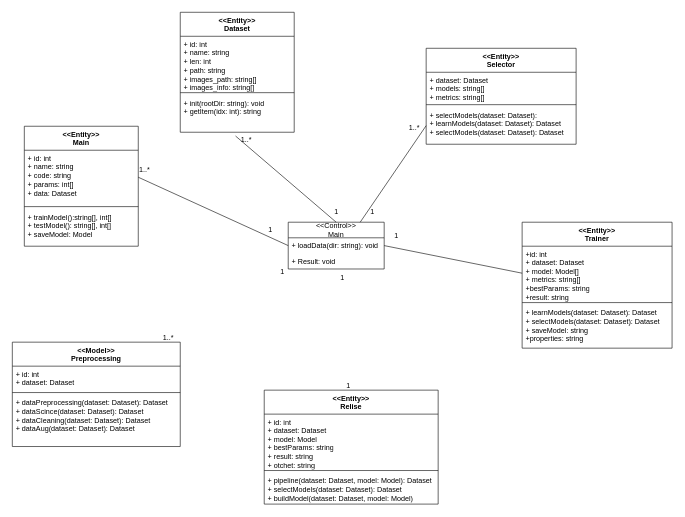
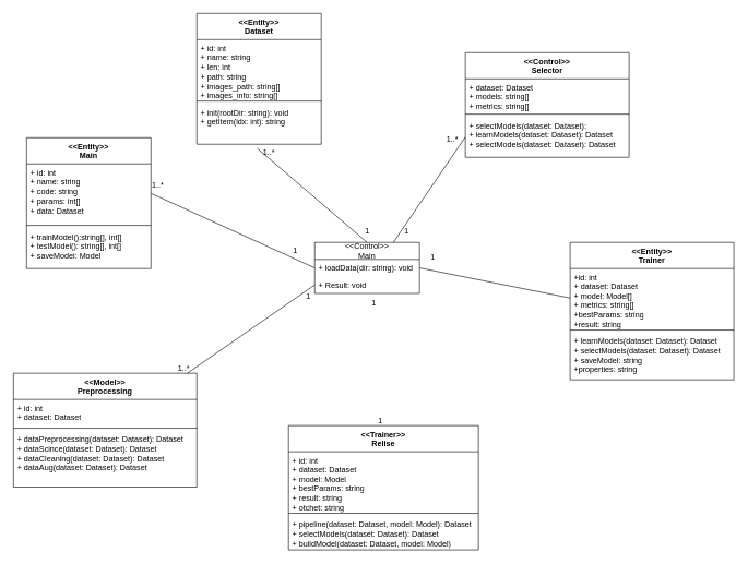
  <mxCell id="0" />
  <mxCell id="1" parent="0" />
  <mxCell id="2" value="&amp;lt;&amp;lt;Control&amp;gt;&amp;gt;&lt;div&gt;Main&lt;/div&gt;" style="swimlane;fontStyle=0;childLayout=stackLayout;horizontal=1;startSize=26;fillColor=none;horizontalStack=0;resizeParent=1;resizeParentMax=0;resizeLast=0;collapsible=1;marginBottom=0;whiteSpace=wrap;html=1;" parent="1" vertex="1"><mxGeometry x="480" y="370" width="160" height="78" as="geometry" /></mxCell>
  <mxCell id="3" value="+ loadData(dir: string): void" style="text;strokeColor=none;fillColor=none;align=left;verticalAlign=top;spacingLeft=4;spacingRight=4;overflow=hidden;rotatable=0;points=[[0,0.5],[1,0.5]];portConstraint=eastwest;whiteSpace=wrap;html=1;" parent="2" vertex="1"><mxGeometry y="26" width="160" height="26" as="geometry" /></mxCell>
  <mxCell id="4" value="+ Result: void" style="text;strokeColor=none;fillColor=none;align=left;verticalAlign=top;spacingLeft=4;spacingRight=4;overflow=hidden;rotatable=0;points=[[0,0.5],[1,0.5]];portConstraint=eastwest;whiteSpace=wrap;html=1;" parent="2" vertex="1"><mxGeometry y="52" width="160" height="26" as="geometry" /></mxCell>
  <mxCell id="5" value="&amp;lt;&amp;lt;Entity&amp;gt;&amp;gt;&lt;div&gt;Dataset&lt;/div&gt;" style="swimlane;fontStyle=1;align=center;verticalAlign=top;childLayout=stackLayout;horizontal=1;startSize=40;horizontalStack=0;resizeParent=1;resizeParentMax=0;resizeLast=0;collapsible=1;marginBottom=0;whiteSpace=wrap;html=1;" vertex="1" parent="1"><mxGeometry x="300" y="20" width="190" height="200" as="geometry" /></mxCell>
  <mxCell id="6" value="&lt;div&gt;+ id: int&lt;br&gt;&lt;/div&gt;+ name: string&lt;div&gt;+ len: int&lt;/div&gt;&lt;div&gt;+ path: string&lt;/div&gt;&lt;div&gt;+ images_path: string[]&lt;/div&gt;&lt;div&gt;+ images_info: string[]&lt;/div&gt;" style="text;strokeColor=none;fillColor=none;align=left;verticalAlign=top;spacingLeft=4;spacingRight=4;overflow=hidden;rotatable=0;points=[[0,0.5],[1,0.5]];portConstraint=eastwest;whiteSpace=wrap;html=1;" vertex="1" parent="5"><mxGeometry y="40" width="190" height="90" as="geometry" /></mxCell>
  <mxCell id="7" value="" style="line;strokeWidth=1;fillColor=none;align=left;verticalAlign=middle;spacingTop=-1;spacingLeft=3;spacingRight=3;rotatable=0;labelPosition=right;points=[];portConstraint=eastwest;strokeColor=inherit;" vertex="1" parent="5"><mxGeometry y="130" width="190" height="8" as="geometry" /></mxCell>
  <mxCell id="8" value="+ init(rootDir: string): void&lt;div&gt;+ getItem(idx: int): string&lt;/div&gt;&lt;div&gt;&lt;br&gt;&lt;/div&gt;" style="text;strokeColor=none;fillColor=none;align=left;verticalAlign=top;spacingLeft=4;spacingRight=4;overflow=hidden;rotatable=0;points=[[0,0.5],[1,0.5]];portConstraint=eastwest;whiteSpace=wrap;html=1;" vertex="1" parent="5"><mxGeometry y="138" width="190" height="62" as="geometry" /></mxCell>
  <mxCell id="9" value="&amp;lt;&amp;lt;Model&amp;gt;&amp;gt;&lt;div&gt;Preprocessing&lt;/div&gt;" style="swimlane;fontStyle=1;align=center;verticalAlign=top;childLayout=stackLayout;horizontal=1;startSize=40;horizontalStack=0;resizeParent=1;resizeParentMax=0;resizeLast=0;collapsible=1;marginBottom=0;whiteSpace=wrap;html=1;" vertex="1" parent="1"><mxGeometry x="20" y="570" width="280" height="174" as="geometry" /></mxCell>
  <mxCell id="10" value="&lt;div&gt;+ id: int&lt;/div&gt;+ dataset: Dataset&lt;div&gt;&lt;br&gt;&lt;/div&gt;" style="text;strokeColor=none;fillColor=none;align=left;verticalAlign=top;spacingLeft=4;spacingRight=4;overflow=hidden;rotatable=0;points=[[0,0.5],[1,0.5]];portConstraint=eastwest;whiteSpace=wrap;html=1;" vertex="1" parent="9"><mxGeometry y="40" width="280" height="40" as="geometry" /></mxCell>
  <mxCell id="11" value="" style="line;strokeWidth=1;fillColor=none;align=left;verticalAlign=middle;spacingTop=-1;spacingLeft=3;spacingRight=3;rotatable=0;labelPosition=right;points=[];portConstraint=eastwest;strokeColor=inherit;" vertex="1" parent="9"><mxGeometry y="80" width="280" height="8" as="geometry" /></mxCell>
  <mxCell id="12" value="+ dataPreprocessing(dataset: Dataset): Dataset&lt;div&gt;+ dataScince(dataset: Dataset): Dataset&lt;/div&gt;&lt;div&gt;+ dataCleaning(dataset: Dataset): Dataset&lt;/div&gt;&lt;div&gt;+ dataAug(dataset:&amp;nbsp;&lt;span style=&quot;background-color: initial;&quot;&gt;Dataset&lt;/span&gt;&lt;span style=&quot;background-color: initial;&quot;&gt;):&amp;nbsp;&lt;/span&gt;&lt;span style=&quot;background-color: initial;&quot;&gt;Dataset&lt;/span&gt;&lt;/div&gt;" style="text;strokeColor=none;fillColor=none;align=left;verticalAlign=top;spacingLeft=4;spacingRight=4;overflow=hidden;rotatable=0;points=[[0,0.5],[1,0.5]];portConstraint=eastwest;whiteSpace=wrap;html=1;" vertex="1" parent="9"><mxGeometry y="88" width="280" height="86" as="geometry" /></mxCell>
- <mxCell id="13" value="&amp;lt;&amp;lt;Entity&amp;gt;&amp;gt;&lt;div&gt;Selector&lt;/div&gt;" style="swimlane;fontStyle=1;align=center;verticalAlign=top;childLayout=stackLayout;horizontal=1;startSize=40;horizontalStack=0;resizeParent=1;resizeParentMax=0;resizeLast=0;collapsible=1;marginBottom=0;whiteSpace=wrap;html=1;" vertex="1" parent="1"><mxGeometry x="710" y="80" width="250" height="160" as="geometry" /></mxCell>
+ <mxCell id="13" value="&amp;lt;&amp;lt;Control&amp;gt;&amp;gt;&lt;div&gt;Selector&lt;/div&gt;" style="swimlane;fontStyle=1;align=center;verticalAlign=top;childLayout=stackLayout;horizontal=1;startSize=40;horizontalStack=0;resizeParent=1;resizeParentMax=0;resizeLast=0;collapsible=1;marginBottom=0;whiteSpace=wrap;html=1;" vertex="1" parent="1"><mxGeometry x="710" y="80" width="250" height="160" as="geometry" /></mxCell>
  <mxCell id="14" value="+ dataset: Dataset&lt;div&gt;+ models: string[]&lt;/div&gt;&lt;div&gt;+ metrics: string[]&lt;/div&gt;" style="text;strokeColor=none;fillColor=none;align=left;verticalAlign=top;spacingLeft=4;spacingRight=4;overflow=hidden;rotatable=0;points=[[0,0.5],[1,0.5]];portConstraint=eastwest;whiteSpace=wrap;html=1;" vertex="1" parent="13"><mxGeometry y="40" width="250" height="50" as="geometry" /></mxCell>
  <mxCell id="15" value="" style="line;strokeWidth=1;fillColor=none;align=left;verticalAlign=middle;spacingTop=-1;spacingLeft=3;spacingRight=3;rotatable=0;labelPosition=right;points=[];portConstraint=eastwest;strokeColor=inherit;" vertex="1" parent="13"><mxGeometry y="90" width="250" height="8" as="geometry" /></mxCell>
  <mxCell id="16" value="+ selectModels(dataset: Dataset):&amp;nbsp;&lt;div&gt;+ learnModels(dataset: Dataset): Dataset&lt;/div&gt;&lt;div&gt;+ selectModels(dataset: Dataset): Dataset&lt;/div&gt;" style="text;strokeColor=none;fillColor=none;align=left;verticalAlign=top;spacingLeft=4;spacingRight=4;overflow=hidden;rotatable=0;points=[[0,0.5],[1,0.5]];portConstraint=eastwest;whiteSpace=wrap;html=1;" vertex="1" parent="13"><mxGeometry y="98" width="250" height="62" as="geometry" /></mxCell>
  <mxCell id="17" value="&amp;lt;&amp;lt;Entity&amp;gt;&amp;gt;&lt;div&gt;Trainer&lt;/div&gt;" style="swimlane;fontStyle=1;align=center;verticalAlign=top;childLayout=stackLayout;horizontal=1;startSize=40;horizontalStack=0;resizeParent=1;resizeParentMax=0;resizeLast=0;collapsible=1;marginBottom=0;whiteSpace=wrap;html=1;" vertex="1" parent="1"><mxGeometry x="870" y="370" width="250" height="210" as="geometry" /></mxCell>
  <mxCell id="18" value="&lt;div&gt;+id: int&lt;/div&gt;+ dataset: Dataset&lt;div&gt;+ model: Model[]&lt;/div&gt;&lt;div&gt;+ metrics: string[]&lt;/div&gt;&lt;div&gt;+bestParams: string&lt;/div&gt;&lt;div&gt;+result: string&lt;/div&gt;" style="text;strokeColor=none;fillColor=none;align=left;verticalAlign=top;spacingLeft=4;spacingRight=4;overflow=hidden;rotatable=0;points=[[0,0.5],[1,0.5]];portConstraint=eastwest;whiteSpace=wrap;html=1;" vertex="1" parent="17"><mxGeometry y="40" width="250" height="90" as="geometry" /></mxCell>
  <mxCell id="19" value="" style="line;strokeWidth=1;fillColor=none;align=left;verticalAlign=middle;spacingTop=-1;spacingLeft=3;spacingRight=3;rotatable=0;labelPosition=right;points=[];portConstraint=eastwest;strokeColor=inherit;" vertex="1" parent="17"><mxGeometry y="130" width="250" height="8" as="geometry" /></mxCell>
  <mxCell id="20" value="&lt;div&gt;+ learnModels(dataset: Dataset): Dataset&lt;/div&gt;&lt;div&gt;+ selectModels(dataset: Dataset): Dataset&lt;/div&gt;&lt;div&gt;+ saveModel: string&lt;/div&gt;&lt;div&gt;+properties: string&lt;/div&gt;" style="text;strokeColor=none;fillColor=none;align=left;verticalAlign=top;spacingLeft=4;spacingRight=4;overflow=hidden;rotatable=0;points=[[0,0.5],[1,0.5]];portConstraint=eastwest;whiteSpace=wrap;html=1;" vertex="1" parent="17"><mxGeometry y="138" width="250" height="72" as="geometry" /></mxCell>
- <mxCell id="21" value="&amp;lt;&amp;lt;Entity&amp;gt;&amp;gt;&lt;div&gt;Relise&lt;/div&gt;" style="swimlane;fontStyle=1;align=center;verticalAlign=top;childLayout=stackLayout;horizontal=1;startSize=40;horizontalStack=0;resizeParent=1;resizeParentMax=0;resizeLast=0;collapsible=1;marginBottom=0;whiteSpace=wrap;html=1;" vertex="1" parent="1"><mxGeometry x="440" y="650" width="290" height="190" as="geometry" /></mxCell>
+ <mxCell id="21" value="&amp;lt;&amp;lt;Trainer&amp;gt;&amp;gt;&lt;div&gt;Relise&lt;/div&gt;" style="swimlane;fontStyle=1;align=center;verticalAlign=top;childLayout=stackLayout;horizontal=1;startSize=40;horizontalStack=0;resizeParent=1;resizeParentMax=0;resizeLast=0;collapsible=1;marginBottom=0;whiteSpace=wrap;html=1;" vertex="1" parent="1"><mxGeometry x="440" y="650" width="290" height="190" as="geometry" /></mxCell>
  <mxCell id="22" value="&lt;div&gt;+ id: int&lt;br&gt;&lt;/div&gt;+ dataset: Dataset&lt;div&gt;+ model: Model&lt;/div&gt;&lt;div&gt;+ bestParams: string&lt;/div&gt;&lt;div&gt;+ result: string&lt;/div&gt;&lt;div&gt;+ otchet: string&lt;/div&gt;" style="text;strokeColor=none;fillColor=none;align=left;verticalAlign=top;spacingLeft=4;spacingRight=4;overflow=hidden;rotatable=0;points=[[0,0.5],[1,0.5]];portConstraint=eastwest;whiteSpace=wrap;html=1;" vertex="1" parent="21"><mxGeometry y="40" width="290" height="90" as="geometry" /></mxCell>
  <mxCell id="23" value="" style="line;strokeWidth=1;fillColor=none;align=left;verticalAlign=middle;spacingTop=-1;spacingLeft=3;spacingRight=3;rotatable=0;labelPosition=right;points=[];portConstraint=eastwest;strokeColor=inherit;" vertex="1" parent="21"><mxGeometry y="130" width="290" height="8" as="geometry" /></mxCell>
  <mxCell id="24" value="&lt;div&gt;+ pipeline(dataset: Dataset, model: Model): Dataset&lt;/div&gt;&lt;div&gt;+ selectModels(dataset: Dataset): Dataset&lt;/div&gt;&lt;div&gt;+ buildModel(dataset: Dataset, model: Model)&lt;/div&gt;" style="text;strokeColor=none;fillColor=none;align=left;verticalAlign=top;spacingLeft=4;spacingRight=4;overflow=hidden;rotatable=0;points=[[0,0.5],[1,0.5]];portConstraint=eastwest;whiteSpace=wrap;html=1;" vertex="1" parent="21"><mxGeometry y="138" width="290" height="52" as="geometry" /></mxCell>
  <mxCell id="25" value="&amp;lt;&amp;lt;Entity&amp;gt;&amp;gt;&lt;div&gt;Main&lt;/div&gt;" style="swimlane;fontStyle=1;align=center;verticalAlign=top;childLayout=stackLayout;horizontal=1;startSize=40;horizontalStack=0;resizeParent=1;resizeParentMax=0;resizeLast=0;collapsible=1;marginBottom=0;whiteSpace=wrap;html=1;" vertex="1" parent="1"><mxGeometry x="40" y="210" width="190" height="200" as="geometry" /></mxCell>
  <mxCell id="26" value="&lt;div&gt;+ id: int&lt;br&gt;&lt;/div&gt;+ name: string&lt;div&gt;+ code: string&lt;/div&gt;&lt;div&gt;+ params: int[]&lt;/div&gt;&lt;div&gt;+ data: Dataset&lt;/div&gt;" style="text;strokeColor=none;fillColor=none;align=left;verticalAlign=top;spacingLeft=4;spacingRight=4;overflow=hidden;rotatable=0;points=[[0,0.5],[1,0.5]];portConstraint=eastwest;whiteSpace=wrap;html=1;" vertex="1" parent="25"><mxGeometry y="40" width="190" height="90" as="geometry" /></mxCell>
  <mxCell id="27" value="" style="line;strokeWidth=1;fillColor=none;align=left;verticalAlign=middle;spacingTop=-1;spacingLeft=3;spacingRight=3;rotatable=0;labelPosition=right;points=[];portConstraint=eastwest;strokeColor=inherit;" vertex="1" parent="25"><mxGeometry y="130" width="190" height="8" as="geometry" /></mxCell>
  <mxCell id="28" value="+ trainModel():string[], int[]&lt;div&gt;+ testModel(): string[], int[]&lt;/div&gt;&lt;div&gt;+ saveModel: Model&lt;/div&gt;" style="text;strokeColor=none;fillColor=none;align=left;verticalAlign=top;spacingLeft=4;spacingRight=4;overflow=hidden;rotatable=0;points=[[0,0.5],[1,0.5]];portConstraint=eastwest;whiteSpace=wrap;html=1;" vertex="1" parent="25"><mxGeometry y="138" width="190" height="62" as="geometry" /></mxCell>
  <mxCell id="29" value="" style="endArrow=none;html=1;rounded=0;exitX=0.5;exitY=0;exitDx=0;exitDy=0;entryX=0.485;entryY=1.101;entryDx=0;entryDy=0;entryPerimeter=0;" edge="1" parent="1" source="2" target="8"><mxGeometry width="50" height="50" relative="1" as="geometry"><mxPoint x="810" y="370" as="sourcePoint" /><mxPoint x="860" y="320" as="targetPoint" /></mxGeometry></mxCell>
  <mxCell id="30" value="1" style="text;html=1;align=center;verticalAlign=middle;resizable=0;points=[];autosize=1;strokeColor=none;fillColor=none;" vertex="1" parent="1"><mxGeometry x="545" y="338" width="30" height="30" as="geometry" /></mxCell>
  <mxCell id="31" value="1..*" style="text;html=1;align=center;verticalAlign=middle;resizable=0;points=[];autosize=1;strokeColor=none;fillColor=none;" vertex="1" parent="1"><mxGeometry x="390" y="218" width="40" height="30" as="geometry" /></mxCell>
  <mxCell id="32" value="" style="endArrow=none;html=1;rounded=0;exitX=0.75;exitY=0;exitDx=0;exitDy=0;entryX=0;entryY=0.5;entryDx=0;entryDy=0;" edge="1" parent="1" source="2" target="16"><mxGeometry width="50" height="50" relative="1" as="geometry"><mxPoint x="810" y="370" as="sourcePoint" /><mxPoint x="860" y="320" as="targetPoint" /></mxGeometry></mxCell>
  <mxCell id="33" value="1" style="text;html=1;align=center;verticalAlign=middle;resizable=0;points=[];autosize=1;strokeColor=none;fillColor=none;" vertex="1" parent="1"><mxGeometry x="605" y="338" width="30" height="30" as="geometry" /></mxCell>
  <mxCell id="34" value="1..*" style="text;html=1;align=center;verticalAlign=middle;resizable=0;points=[];autosize=1;strokeColor=none;fillColor=none;" vertex="1" parent="1"><mxGeometry x="670" y="198" width="40" height="30" as="geometry" /></mxCell>
  <mxCell id="35" value="" style="endArrow=none;html=1;rounded=0;entryX=0;entryY=0.5;entryDx=0;entryDy=0;exitX=1;exitY=0.5;exitDx=0;exitDy=0;" edge="1" parent="1" source="26" target="3"><mxGeometry width="50" height="50" relative="1" as="geometry"><mxPoint x="810" y="370" as="sourcePoint" /><mxPoint x="860" y="320" as="targetPoint" /></mxGeometry></mxCell>
  <mxCell id="36" value="1" style="text;html=1;align=center;verticalAlign=middle;resizable=0;points=[];autosize=1;strokeColor=none;fillColor=none;" vertex="1" parent="1"><mxGeometry x="435" y="368" width="30" height="30" as="geometry" /></mxCell>
  <mxCell id="37" value="1..*" style="text;html=1;align=center;verticalAlign=middle;resizable=0;points=[];autosize=1;strokeColor=none;fillColor=none;" vertex="1" parent="1"><mxGeometry x="220" y="268" width="40" height="30" as="geometry" /></mxCell>
  <mxCell id="38" value="" style="endArrow=none;html=1;rounded=0;exitX=1;exitY=0.5;exitDx=0;exitDy=0;entryX=0;entryY=0.5;entryDx=0;entryDy=0;" edge="1" parent="1" source="3" target="18"><mxGeometry width="50" height="50" relative="1" as="geometry"><mxPoint x="810" y="370" as="sourcePoint" /><mxPoint x="860" y="320" as="targetPoint" /></mxGeometry></mxCell>
  <mxCell id="39" value="1" style="text;html=1;align=center;verticalAlign=middle;resizable=0;points=[];autosize=1;strokeColor=none;fillColor=none;" vertex="1" parent="1"><mxGeometry x="645" y="378" width="30" height="30" as="geometry" /></mxCell>
  <mxCell id="40" value="1" style="text;html=1;align=center;verticalAlign=middle;resizable=0;points=[];autosize=1;strokeColor=none;fillColor=none;" vertex="1" parent="1"><mxGeometry x="555" y="448" width="30" height="30" as="geometry" /></mxCell>
  <mxCell id="41" value="1" style="text;html=1;align=center;verticalAlign=middle;resizable=0;points=[];autosize=1;strokeColor=none;fillColor=none;" vertex="1" parent="1"><mxGeometry x="565" y="628" width="30" height="30" as="geometry" /></mxCell>
+ <mxCell id="42" value="" style="endArrow=none;html=1;rounded=0;entryX=0;entryY=0.5;entryDx=0;entryDy=0;" edge="1" parent="1" source="9" target="4"><mxGeometry width="50" height="50" relative="1" as="geometry"><mxPoint x="810" y="640" as="sourcePoint" /><mxPoint x="860" y="590" as="targetPoint" /></mxGeometry></mxCell>
  <mxCell id="43" value="1" style="text;html=1;align=center;verticalAlign=middle;resizable=0;points=[];autosize=1;strokeColor=none;fillColor=none;" vertex="1" parent="1"><mxGeometry x="455" y="438" width="30" height="30" as="geometry" /></mxCell>
  <mxCell id="44" value="1..*" style="text;html=1;align=center;verticalAlign=middle;resizable=0;points=[];autosize=1;strokeColor=none;fillColor=none;" vertex="1" parent="1"><mxGeometry x="260" y="548" width="40" height="30" as="geometry" /></mxCell>
